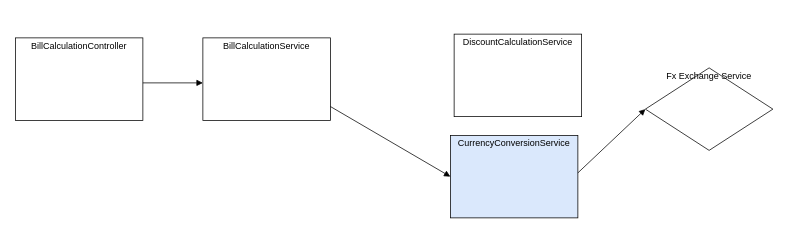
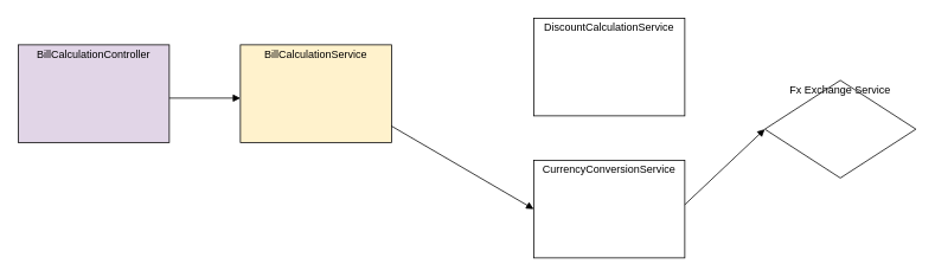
  <mxCell id="0" />
  <mxCell id="1" parent="0" />
- <mxCell id="2" value="&lt;p style=&quot;margin:0px;margin-top:4px;text-align:center;&quot;&gt;BillCalculationController&lt;br&gt;&lt;/p&gt;" style="verticalAlign=top;align=left;overflow=fill;html=1;whiteSpace=wrap;" vertex="1" parent="1"><mxGeometry x="20" y="50" width="170" height="110" as="geometry" /></mxCell>
+ <mxCell id="2" value="&lt;p style=&quot;margin:0px;margin-top:4px;text-align:center;&quot;&gt;BillCalculationController&lt;br&gt;&lt;/p&gt;" style="verticalAlign=top;align=left;overflow=fill;html=1;whiteSpace=wrap;fillColor=#e1d5e7;" vertex="1" parent="1"><mxGeometry x="20" y="50" width="170" height="110" as="geometry" /></mxCell>
  <mxCell id="3" value="" style="html=1;verticalAlign=bottom;endArrow=block;curved=0;rounded=0;" edge="1" parent="1"><mxGeometry width="80" relative="1" as="geometry"><mxPoint x="190" y="110" as="sourcePoint" /><mxPoint x="270" y="110" as="targetPoint" /></mxGeometry></mxCell>
- <mxCell id="4" value="&lt;p style=&quot;margin:0px;margin-top:4px;text-align:center;&quot;&gt;BillCalculationService&lt;br&gt;&lt;/p&gt;" style="verticalAlign=top;align=left;overflow=fill;html=1;whiteSpace=wrap;" vertex="1" parent="1"><mxGeometry x="270" y="50" width="170" height="110" as="geometry" /></mxCell>
- <mxCell id="5" value="&lt;p style=&quot;margin:0px;margin-top:4px;text-align:center;&quot;&gt;DiscountCalculationService&lt;br&gt;&lt;/p&gt;" style="verticalAlign=top;align=left;overflow=fill;html=1;whiteSpace=wrap;" vertex="1" parent="1"><mxGeometry x="605" y="45" width="170" height="110" as="geometry" /></mxCell>
- <mxCell id="6" value="&lt;p style=&quot;margin:0px;margin-top:4px;text-align:center;&quot;&gt;CurrencyConversionService&lt;br&gt;&lt;/p&gt;" style="verticalAlign=top;align=left;overflow=fill;html=1;whiteSpace=wrap;fillColor=#dae8fc;" vertex="1" parent="1"><mxGeometry x="600" y="180" width="170" height="110" as="geometry" /></mxCell>
+ <mxCell id="4" value="&lt;p style=&quot;margin:0px;margin-top:4px;text-align:center;&quot;&gt;BillCalculationService&lt;br&gt;&lt;/p&gt;" style="verticalAlign=top;align=left;overflow=fill;html=1;whiteSpace=wrap;fillColor=#fff2cc;" vertex="1" parent="1"><mxGeometry x="270" y="50" width="170" height="110" as="geometry" /></mxCell>
+ <mxCell id="5" value="&lt;p style=&quot;margin:0px;margin-top:4px;text-align:center;&quot;&gt;DiscountCalculationService&lt;br&gt;&lt;/p&gt;" style="verticalAlign=top;align=left;overflow=fill;html=1;whiteSpace=wrap;" vertex="1" parent="1"><mxGeometry x="600" y="20" width="170" height="110" as="geometry" /></mxCell>
+ <mxCell id="6" value="&lt;p style=&quot;margin:0px;margin-top:4px;text-align:center;&quot;&gt;CurrencyConversionService&lt;br&gt;&lt;/p&gt;" style="verticalAlign=top;align=left;overflow=fill;html=1;whiteSpace=wrap;" vertex="1" parent="1"><mxGeometry x="600" y="180" width="170" height="110" as="geometry" /></mxCell>
  <mxCell id="7" value="" style="html=1;verticalAlign=bottom;endArrow=block;curved=0;rounded=0;entryX=0;entryY=0.5;entryDx=0;entryDy=0;" edge="1" parent="1" target="6"><mxGeometry width="80" relative="1" as="geometry"><mxPoint x="440" y="141.5" as="sourcePoint" /><mxPoint x="596" y="100" as="targetPoint" /></mxGeometry></mxCell>
  <mxCell id="8" value="&lt;p style=&quot;margin:0px;margin-top:4px;text-align:center;&quot;&gt;Fx Exchange Service&lt;br&gt;&lt;/p&gt;" style="rhombus;verticalAlign=top;align=left;overflow=fill;html=1;whiteSpace=wrap;" vertex="1" parent="1"><mxGeometry x="860" y="90" width="170" height="110" as="geometry" /></mxCell>
  <mxCell id="9" value="" style="html=1;verticalAlign=bottom;endArrow=block;curved=0;rounded=0;entryX=0;entryY=0.5;entryDx=0;entryDy=0;" edge="1" parent="1" target="8"><mxGeometry width="80" relative="1" as="geometry"><mxPoint x="770" y="230" as="sourcePoint" /><mxPoint x="930" y="323.5" as="targetPoint" /></mxGeometry></mxCell>
